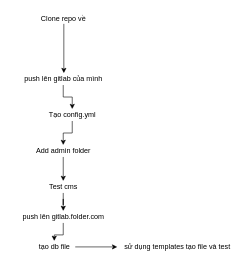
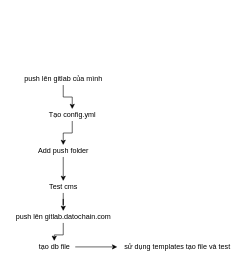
  <mxCell id="0" />
  <mxCell id="1" parent="0" />
- <mxCell id="2" style="edgeStyle=orthogonalEdgeStyle;rounded=0;orthogonalLoop=1;jettySize=auto;html=1;exitX=0.511;exitY=0.95;exitDx=0;exitDy=0;exitPerimeter=0;" edge="1" parent="1" source="3" target="5"><mxGeometry relative="1" as="geometry"><mxPoint x="105" y="121" as="targetPoint" /><Array as="points"><mxPoint x="105" y="39" /></Array></mxGeometry></mxCell>
- <mxCell id="3" value="Clone repo về" style="text;html=1;align=center;verticalAlign=middle;resizable=0;points=[];autosize=1;" vertex="1" parent="1"><mxGeometry x="60" y="20" width="90" height="20" as="geometry" /></mxCell>
  <mxCell id="4" style="edgeStyle=orthogonalEdgeStyle;rounded=0;orthogonalLoop=1;jettySize=auto;html=1;" edge="1" parent="1" source="5" target="7"><mxGeometry relative="1" as="geometry" /></mxCell>
  <mxCell id="5" value="push lên gitlab của mình" style="text;html=1;align=center;verticalAlign=middle;resizable=0;points=[];autosize=1;" vertex="1" parent="1"><mxGeometry x="30" y="121" width="150" height="20" as="geometry" /></mxCell>
  <mxCell id="6" style="edgeStyle=orthogonalEdgeStyle;rounded=0;orthogonalLoop=1;jettySize=auto;html=1;" edge="1" parent="1" source="7" target="9"><mxGeometry relative="1" as="geometry" /></mxCell>
  <mxCell id="7" value="Tạo config.yml" style="text;html=1;align=center;verticalAlign=middle;resizable=0;points=[];autosize=1;" vertex="1" parent="1"><mxGeometry x="75" y="181" width="90" height="20" as="geometry" /></mxCell>
  <mxCell id="8" style="edgeStyle=orthogonalEdgeStyle;rounded=0;orthogonalLoop=1;jettySize=auto;html=1;" edge="1" parent="1" source="9" target="11"><mxGeometry relative="1" as="geometry" /></mxCell>
- <mxCell id="9" value="Add admin folder" style="text;html=1;align=center;verticalAlign=middle;resizable=0;points=[];autosize=1;" vertex="1" parent="1"><mxGeometry x="50" y="241" width="110" height="20" as="geometry" /></mxCell>
+ <mxCell id="9" value="Add push folder" style="text;html=1;align=center;verticalAlign=middle;resizable=0;points=[];autosize=1;" vertex="1" parent="1"><mxGeometry x="50" y="241" width="110" height="20" as="geometry" /></mxCell>
  <mxCell id="10" style="edgeStyle=orthogonalEdgeStyle;rounded=0;orthogonalLoop=1;jettySize=auto;html=1;" edge="1" parent="1" source="11" target="13"><mxGeometry relative="1" as="geometry" /></mxCell>
  <mxCell id="11" value="Test cms" style="text;html=1;align=center;verticalAlign=middle;resizable=0;points=[];autosize=1;" vertex="1" parent="1"><mxGeometry x="75" y="301" width="60" height="20" as="geometry" /></mxCell>
  <mxCell id="12" style="edgeStyle=orthogonalEdgeStyle;rounded=0;orthogonalLoop=1;jettySize=auto;html=1;" edge="1" parent="1" source="13" target="15"><mxGeometry relative="1" as="geometry" /></mxCell>
- <mxCell id="13" value="push lên gitlab.folder.com" style="text;html=1;align=center;verticalAlign=middle;resizable=0;points=[];autosize=1;" vertex="1" parent="1"><mxGeometry x="20" y="351" width="170" height="20" as="geometry" /></mxCell>
+ <mxCell id="13" value="push lên gitlab.datochain.com" style="text;html=1;align=center;verticalAlign=middle;resizable=0;points=[];autosize=1;" vertex="1" parent="1"><mxGeometry x="20" y="351" width="170" height="20" as="geometry" /></mxCell>
  <mxCell id="14" style="edgeStyle=orthogonalEdgeStyle;rounded=0;orthogonalLoop=1;jettySize=auto;html=1;" edge="1" parent="1" source="15" target="16"><mxGeometry relative="1" as="geometry" /></mxCell>
  <mxCell id="15" value="tạo db file" style="text;html=1;align=center;verticalAlign=middle;resizable=0;points=[];autosize=1;" vertex="1" parent="1"><mxGeometry x="55" y="401" width="70" height="20" as="geometry" /></mxCell>
  <mxCell id="16" value="sử dụng templates tạo file và test" style="text;html=1;align=center;verticalAlign=middle;resizable=0;points=[];autosize=1;" vertex="1" parent="1"><mxGeometry x="195" y="401" width="200" height="20" as="geometry" /></mxCell>
